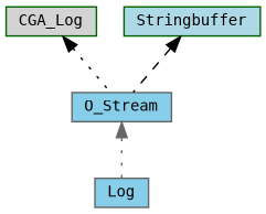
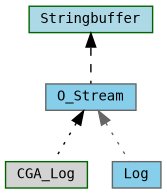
  digraph {
    fontname="DejaVu Sans Mono"
    node [color=gray40 fillcolor=skyblue fontname="DejaVu Sans Mono" fontsize=10 shape=record style=filled]
    edge [color=black dir=back fontname="DejaVu Sans Mono" fontsize=10 labelfontname=Helvetica labelfontsize=10 style=dotted]
    n1 [fontcolor=black height=0.2 label=O_Stream width=0.4]
    n2 [color=darkgreen fillcolor=lightgrey height=0.2 label=CGA_Log width=0.4]
    n3 [height=0.2 label=Log width=0.4]
    n4 [color=darkgreen fillcolor=lightblue height=0.2 label=Stringbuffer width=0.4]
-   n2 -> n1
+   n1 -> n2
    n1 -> n3 [color=gray40]
    n4 -> n1 [style=dashed]
  }
